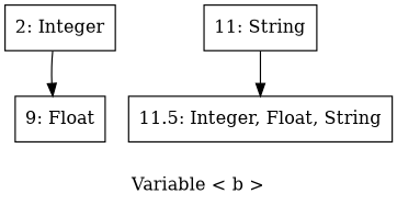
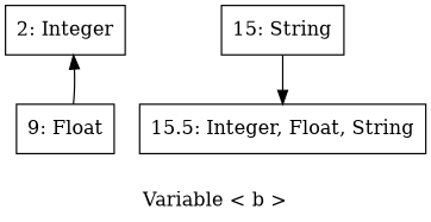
  digraph {
    label="Variable < b >"
    node [shape=box]
    n1 [label="2: Integer"]
    n2 [label="9: Float"]
-   n3 [label="11: String"]
-   n4 [label="11.5: Integer, Float, String"]
-   n1 -> n2
+   n3 [label="15: String"]
+   n4 [label="15.5: Integer, Float, String"]
+   n2 -> n1
    n3 -> n4
  }
